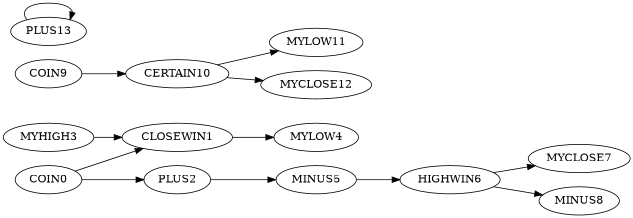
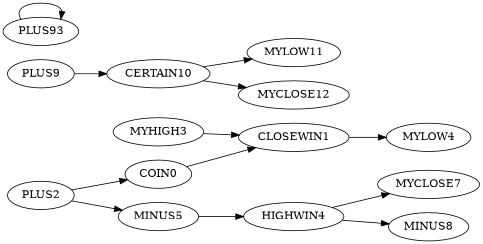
  digraph {
    rankdir=LR
    COIN0
    CLOSEWIN1
    PLUS2
    MYLOW4
    MINUS5
    MYHIGH3
-   HIGHWIN6
+   HIGHWIN6 [label=HIGHWIN4]
    MYCLOSE7
    MINUS8
-   PLUS9 [label=COIN9]
+   PLUS9
    CERTAIN10
    MYLOW11
    MYCLOSE12
-   PLUS13
+   PLUS13 [label=PLUS93]
    COIN0 -> CLOSEWIN1
-   COIN0 -> PLUS2
+   PLUS2 -> COIN0
    CLOSEWIN1 -> MYLOW4
    PLUS2 -> MINUS5
    MINUS5 -> HIGHWIN6
    MYHIGH3 -> CLOSEWIN1
    HIGHWIN6 -> MYCLOSE7
    HIGHWIN6 -> MINUS8
    PLUS9 -> CERTAIN10
    CERTAIN10 -> MYLOW11
    CERTAIN10 -> MYCLOSE12
    PLUS13 -> PLUS13
  }
